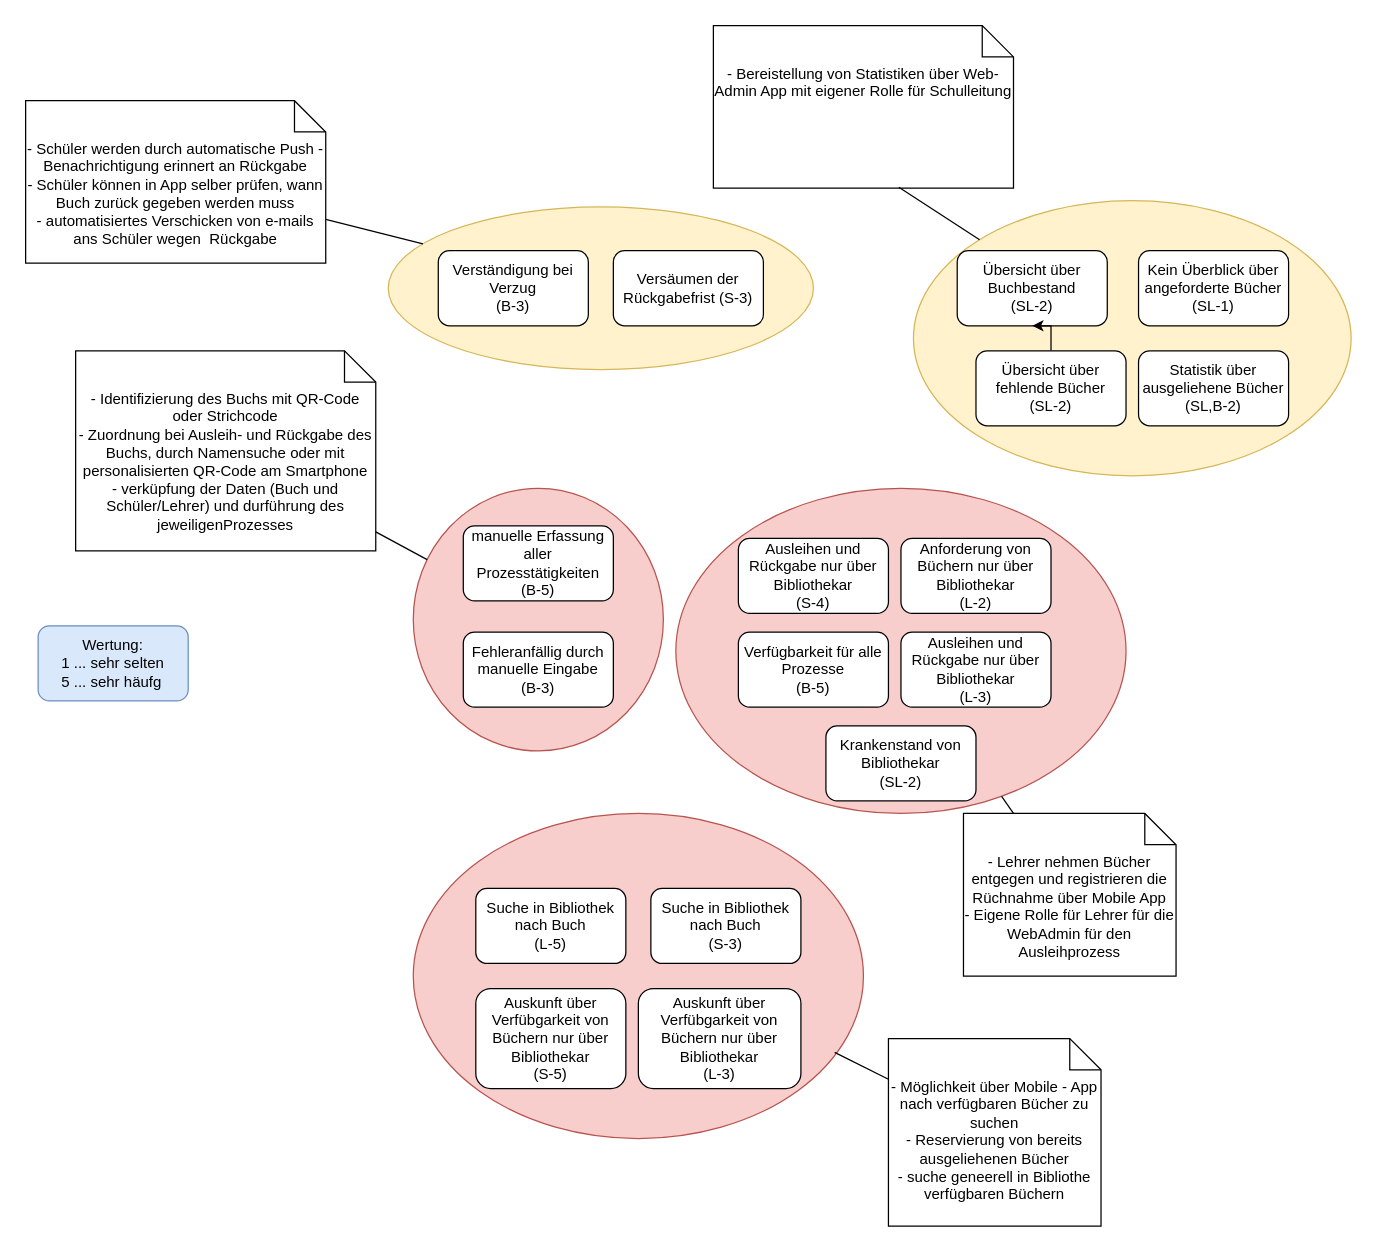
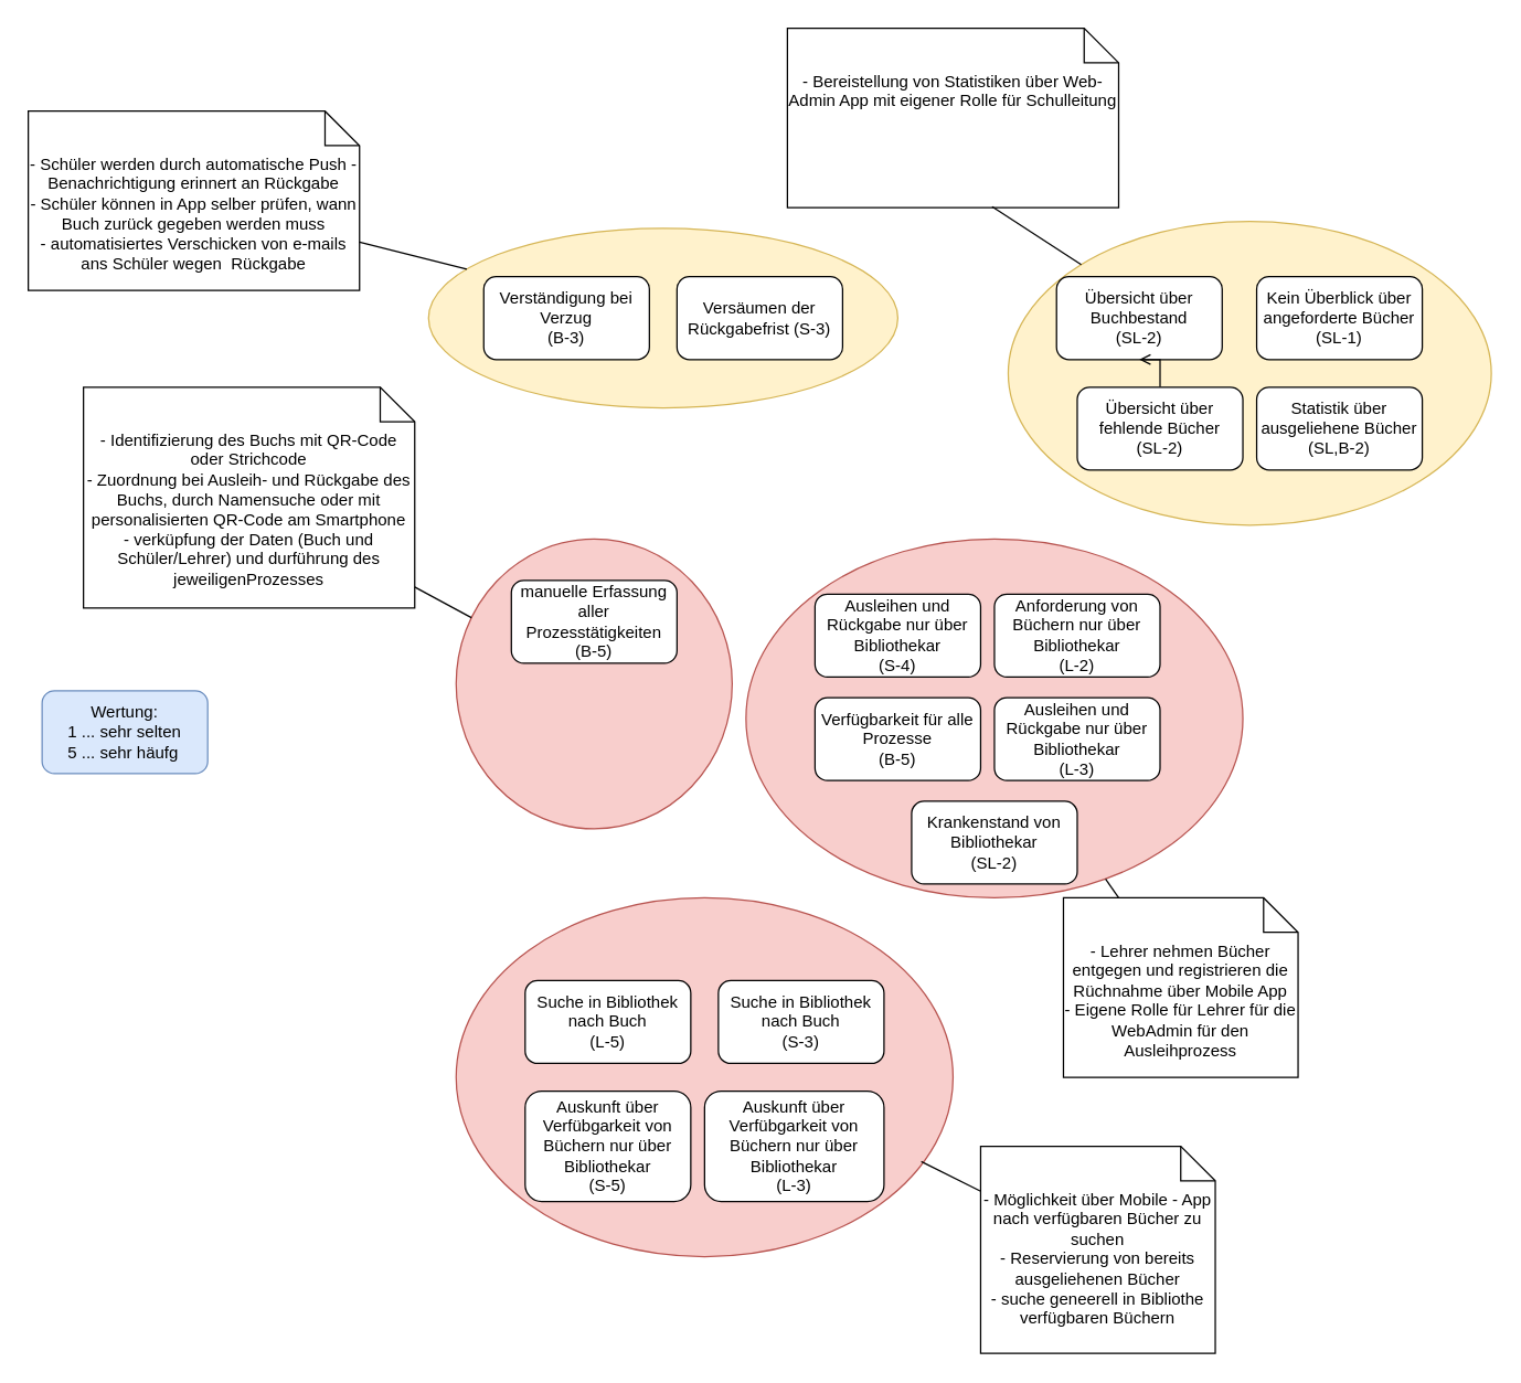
  <mxCell id="0" />
  <mxCell id="1" parent="0" />
  <mxCell id="2" value="" style="ellipse;whiteSpace=wrap;html=1;fillColor=#f8cecc;strokeColor=#b85450;" parent="1" vertex="1"><mxGeometry x="330" y="650" width="360" height="260" as="geometry" /></mxCell>
  <mxCell id="3" value="" style="ellipse;whiteSpace=wrap;html=1;fillColor=#fff2cc;strokeColor=#d6b656;" parent="1" vertex="1"><mxGeometry x="730" y="160" width="350" height="220" as="geometry" /></mxCell>
  <mxCell id="4" value="" style="ellipse;whiteSpace=wrap;html=1;fillColor=#fff2cc;strokeColor=#d6b656;" parent="1" vertex="1"><mxGeometry x="310" y="165" width="340" height="130" as="geometry" /></mxCell>
  <mxCell id="5" value="" style="ellipse;whiteSpace=wrap;html=1;fillColor=#f8cecc;strokeColor=#b85450;" parent="1" vertex="1"><mxGeometry x="540" y="390" width="360" height="260" as="geometry" /></mxCell>
  <mxCell id="6" value="" style="ellipse;whiteSpace=wrap;html=1;fillColor=#f8cecc;strokeColor=#b85450;" parent="1" vertex="1"><mxGeometry x="330" y="390" width="200" height="210" as="geometry" /></mxCell>
  <mxCell id="7" value="manuelle Erfassung&lt;br&gt;aller Prozesstätigkeiten&lt;br&gt;(B-5)" style="rounded=1;whiteSpace=wrap;html=1;" parent="1" vertex="1"><mxGeometry x="370" y="420" width="120" height="60" as="geometry" /></mxCell>
  <mxCell id="8" value="Verfügbarkeit für alle Prozesse&lt;br&gt;(B-5)" style="rounded=1;whiteSpace=wrap;html=1;" parent="1" vertex="1"><mxGeometry x="590" y="505" width="120" height="60" as="geometry" /></mxCell>
  <mxCell id="9" value="Verständigung bei Verzug&lt;br&gt;(B-3)" style="rounded=1;whiteSpace=wrap;html=1;" parent="1" vertex="1"><mxGeometry x="350" y="200" width="120" height="60" as="geometry" /></mxCell>
- <mxCell id="10" value="Fehleranfällig durch manuelle Eingabe&lt;br&gt;(B-3)" style="rounded=1;whiteSpace=wrap;html=1;" parent="1" vertex="1"><mxGeometry x="370" y="505" width="120" height="60" as="geometry" /></mxCell>
  <mxCell id="11" value="Auskunft über Verfübgarkeit von Büchern nur über Bibliothekar&lt;br&gt;(S-5)" style="rounded=1;whiteSpace=wrap;html=1;" parent="1" vertex="1"><mxGeometry x="380" y="790" width="120" height="80" as="geometry" /></mxCell>
  <mxCell id="12" value="Auskunft über Verfübgarkeit von Büchern nur über Bibliothekar&lt;br&gt;(L-3)" style="rounded=1;whiteSpace=wrap;html=1;" parent="1" vertex="1"><mxGeometry x="510" y="790" width="130" height="80" as="geometry" /></mxCell>
  <mxCell id="13" value="Suche in Bibliothek nach Buch&lt;br&gt;(S-3)" style="rounded=1;whiteSpace=wrap;html=1;" parent="1" vertex="1"><mxGeometry x="520" y="710" width="120" height="60" as="geometry" /></mxCell>
  <mxCell id="14" value="Ausleihen und Rückgabe nur über Bibliothekar&lt;br&gt;(S-4)" style="rounded=1;whiteSpace=wrap;html=1;" parent="1" vertex="1"><mxGeometry x="590" y="430" width="120" height="60" as="geometry" /></mxCell>
  <mxCell id="15" value="Ausleihen und Rückgabe nur über Bibliothekar&lt;br&gt;(L-3)" style="rounded=1;whiteSpace=wrap;html=1;" parent="1" vertex="1"><mxGeometry x="720" y="505" width="120" height="60" as="geometry" /></mxCell>
  <mxCell id="16" value="Suche in Bibliothek nach Buch&lt;br&gt;(L-5)" style="rounded=1;whiteSpace=wrap;html=1;" parent="1" vertex="1"><mxGeometry x="380" y="710" width="120" height="60" as="geometry" /></mxCell>
  <mxCell id="17" value="Versäumen der Rückgabefrist (S-3)" style="rounded=1;whiteSpace=wrap;html=1;" parent="1" vertex="1"><mxGeometry x="490" y="200" width="120" height="60" as="geometry" /></mxCell>
  <mxCell id="18" value="Anforderung von Büchern nur über Bibliothekar &lt;br&gt;(L-2)" style="rounded=1;whiteSpace=wrap;html=1;" parent="1" vertex="1"><mxGeometry x="720" y="430" width="120" height="60" as="geometry" /></mxCell>
  <mxCell id="19" value="Kein Überblick über angeforderte Bücher&lt;br&gt;(SL-1)" style="rounded=1;whiteSpace=wrap;html=1;" parent="1" vertex="1"><mxGeometry x="910" y="200" width="120" height="60" as="geometry" /></mxCell>
  <mxCell id="20" value="Krankenstand von Bibliothekar&lt;br&gt;(SL-2)" style="rounded=1;whiteSpace=wrap;html=1;" parent="1" vertex="1"><mxGeometry x="660" y="580" width="120" height="60" as="geometry" /></mxCell>
  <mxCell id="21" value="Übersicht über Buchbestand&lt;br&gt;(SL-2)" style="rounded=1;whiteSpace=wrap;html=1;" parent="1" vertex="1"><mxGeometry x="765" y="200" width="120" height="60" as="geometry" /></mxCell>
- <mxCell id="22" value="" style="edgeStyle=orthogonalEdgeStyle;rounded=0;orthogonalLoop=1;jettySize=auto;html=1;" edge="1" parent="1" source="23" target="21"><mxGeometry relative="1" as="geometry" /></mxCell>
+ <mxCell id="22" value="" style="edgeStyle=orthogonalEdgeStyle;rounded=0;orthogonalLoop=1;jettySize=auto;html=1;endArrow=open;" edge="1" parent="1" source="23" target="21"><mxGeometry relative="1" as="geometry" /></mxCell>
  <mxCell id="23" value="Übersicht über fehlende Bücher&lt;br&gt;(SL-2)" style="rounded=1;whiteSpace=wrap;html=1;" parent="1" vertex="1"><mxGeometry x="780" y="280" width="120" height="60" as="geometry" /></mxCell>
  <mxCell id="24" value="Statistik über ausgeliehene Bücher&lt;br&gt;(SL,B-2)" style="rounded=1;whiteSpace=wrap;html=1;" parent="1" vertex="1"><mxGeometry x="910" y="280" width="120" height="60" as="geometry" /></mxCell>
  <mxCell id="25" value="- Lehrer nehmen Bücher entgegen und registrieren die Rüchnahme über Mobile App&lt;br&gt;- Eigene Rolle für Lehrer für die WebAdmin für den Ausleihprozess" style="shape=note2;boundedLbl=1;whiteSpace=wrap;html=1;size=25;verticalAlign=top;align=center;" parent="1" vertex="1"><mxGeometry x="770" y="650" width="170" height="130" as="geometry" /></mxCell>
  <mxCell id="26" value="" style="endArrow=none;html=1;rounded=0;" parent="1" source="5" target="25" edge="1"><mxGeometry width="50" height="50" relative="1" as="geometry"><mxPoint x="870" y="650" as="sourcePoint" /><mxPoint x="920" y="600" as="targetPoint" /></mxGeometry></mxCell>
  <mxCell id="27" value="- Möglichkeit über Mobile - App nach verfügbaren Bücher zu suchen&lt;br&gt;- Reservierung von bereits ausgeliehenen Bücher&lt;br&gt;- suche geneerell in Bibliothe verfügbaren Büchern" style="shape=note2;boundedLbl=1;whiteSpace=wrap;html=1;size=25;verticalAlign=top;align=center;" parent="1" vertex="1"><mxGeometry x="710" y="830" width="170" height="150" as="geometry" /></mxCell>
  <mxCell id="28" value="" style="endArrow=none;html=1;rounded=0;entryX=0.936;entryY=0.735;entryDx=0;entryDy=0;entryPerimeter=0;" parent="1" source="27" target="2" edge="1"><mxGeometry width="50" height="50" relative="1" as="geometry"><mxPoint x="500" y="980" as="sourcePoint" /><mxPoint x="550" y="930" as="targetPoint" /></mxGeometry></mxCell>
  <mxCell id="29" value="- Identifizierung des Buchs mit QR-Code oder Strichcode&lt;br&gt;- Zuordnung bei Ausleih- und Rückgabe des Buchs, durch Namensuche oder mit personalisierten QR-Code am Smartphone&lt;br&gt;- verküpfung der Daten (Buch und Schüler/Lehrer) und durführung des jeweiligenProzesses" style="shape=note2;boundedLbl=1;whiteSpace=wrap;html=1;size=25;verticalAlign=top;align=center;" parent="1" vertex="1"><mxGeometry x="60" y="280" width="240" height="160" as="geometry" /></mxCell>
  <mxCell id="30" value="" style="endArrow=none;html=1;rounded=0;" parent="1" source="29" target="6" edge="1"><mxGeometry width="50" height="50" relative="1" as="geometry"><mxPoint x="440" y="350" as="sourcePoint" /><mxPoint x="490" y="300" as="targetPoint" /></mxGeometry></mxCell>
  <mxCell id="31" value="- Schüler werden durch automatische Push - Benachrichtigung erinnert an Rückgabe&lt;br&gt;- Schüler können in App selber prüfen, wann Buch zurück gegeben werden muss&lt;br&gt;- automatisiertes Verschicken von e-mails ans Schüler wegen&amp;nbsp; Rückgabe" style="shape=note2;boundedLbl=1;whiteSpace=wrap;html=1;size=25;verticalAlign=top;align=center;" parent="1" vertex="1"><mxGeometry x="20" y="80" width="240" height="130" as="geometry" /></mxCell>
  <mxCell id="32" value="" style="endArrow=none;html=1;rounded=0;" parent="1" source="4" target="31" edge="1"><mxGeometry width="50" height="50" relative="1" as="geometry"><mxPoint x="230" y="270" as="sourcePoint" /><mxPoint x="280" y="220" as="targetPoint" /></mxGeometry></mxCell>
  <mxCell id="33" value="- Bereistellung von Statistiken über Web-Admin App mit eigener Rolle für Schulleitung" style="shape=note2;boundedLbl=1;whiteSpace=wrap;html=1;size=25;verticalAlign=top;align=center;" parent="1" vertex="1"><mxGeometry x="570" y="20" width="240" height="130" as="geometry" /></mxCell>
  <mxCell id="34" value="" style="endArrow=none;html=1;rounded=0;entryX=0.618;entryY=0.994;entryDx=0;entryDy=0;entryPerimeter=0;" parent="1" source="3" target="33" edge="1"><mxGeometry width="50" height="50" relative="1" as="geometry"><mxPoint x="690" y="230" as="sourcePoint" /><mxPoint x="740" y="180" as="targetPoint" /></mxGeometry></mxCell>
  <mxCell id="35" value="Wertung:&lt;br&gt;1 ... sehr selten&lt;br&gt;&lt;div style=&quot;text-align: left;&quot;&gt;&lt;span style=&quot;background-color: initial;&quot;&gt;5 ... sehr häufg&lt;/span&gt;&lt;/div&gt;" style="rounded=1;whiteSpace=wrap;html=1;fillColor=#dae8fc;strokeColor=#6c8ebf;" vertex="1" parent="1"><mxGeometry x="30" y="500" width="120" height="60" as="geometry" /></mxCell>
